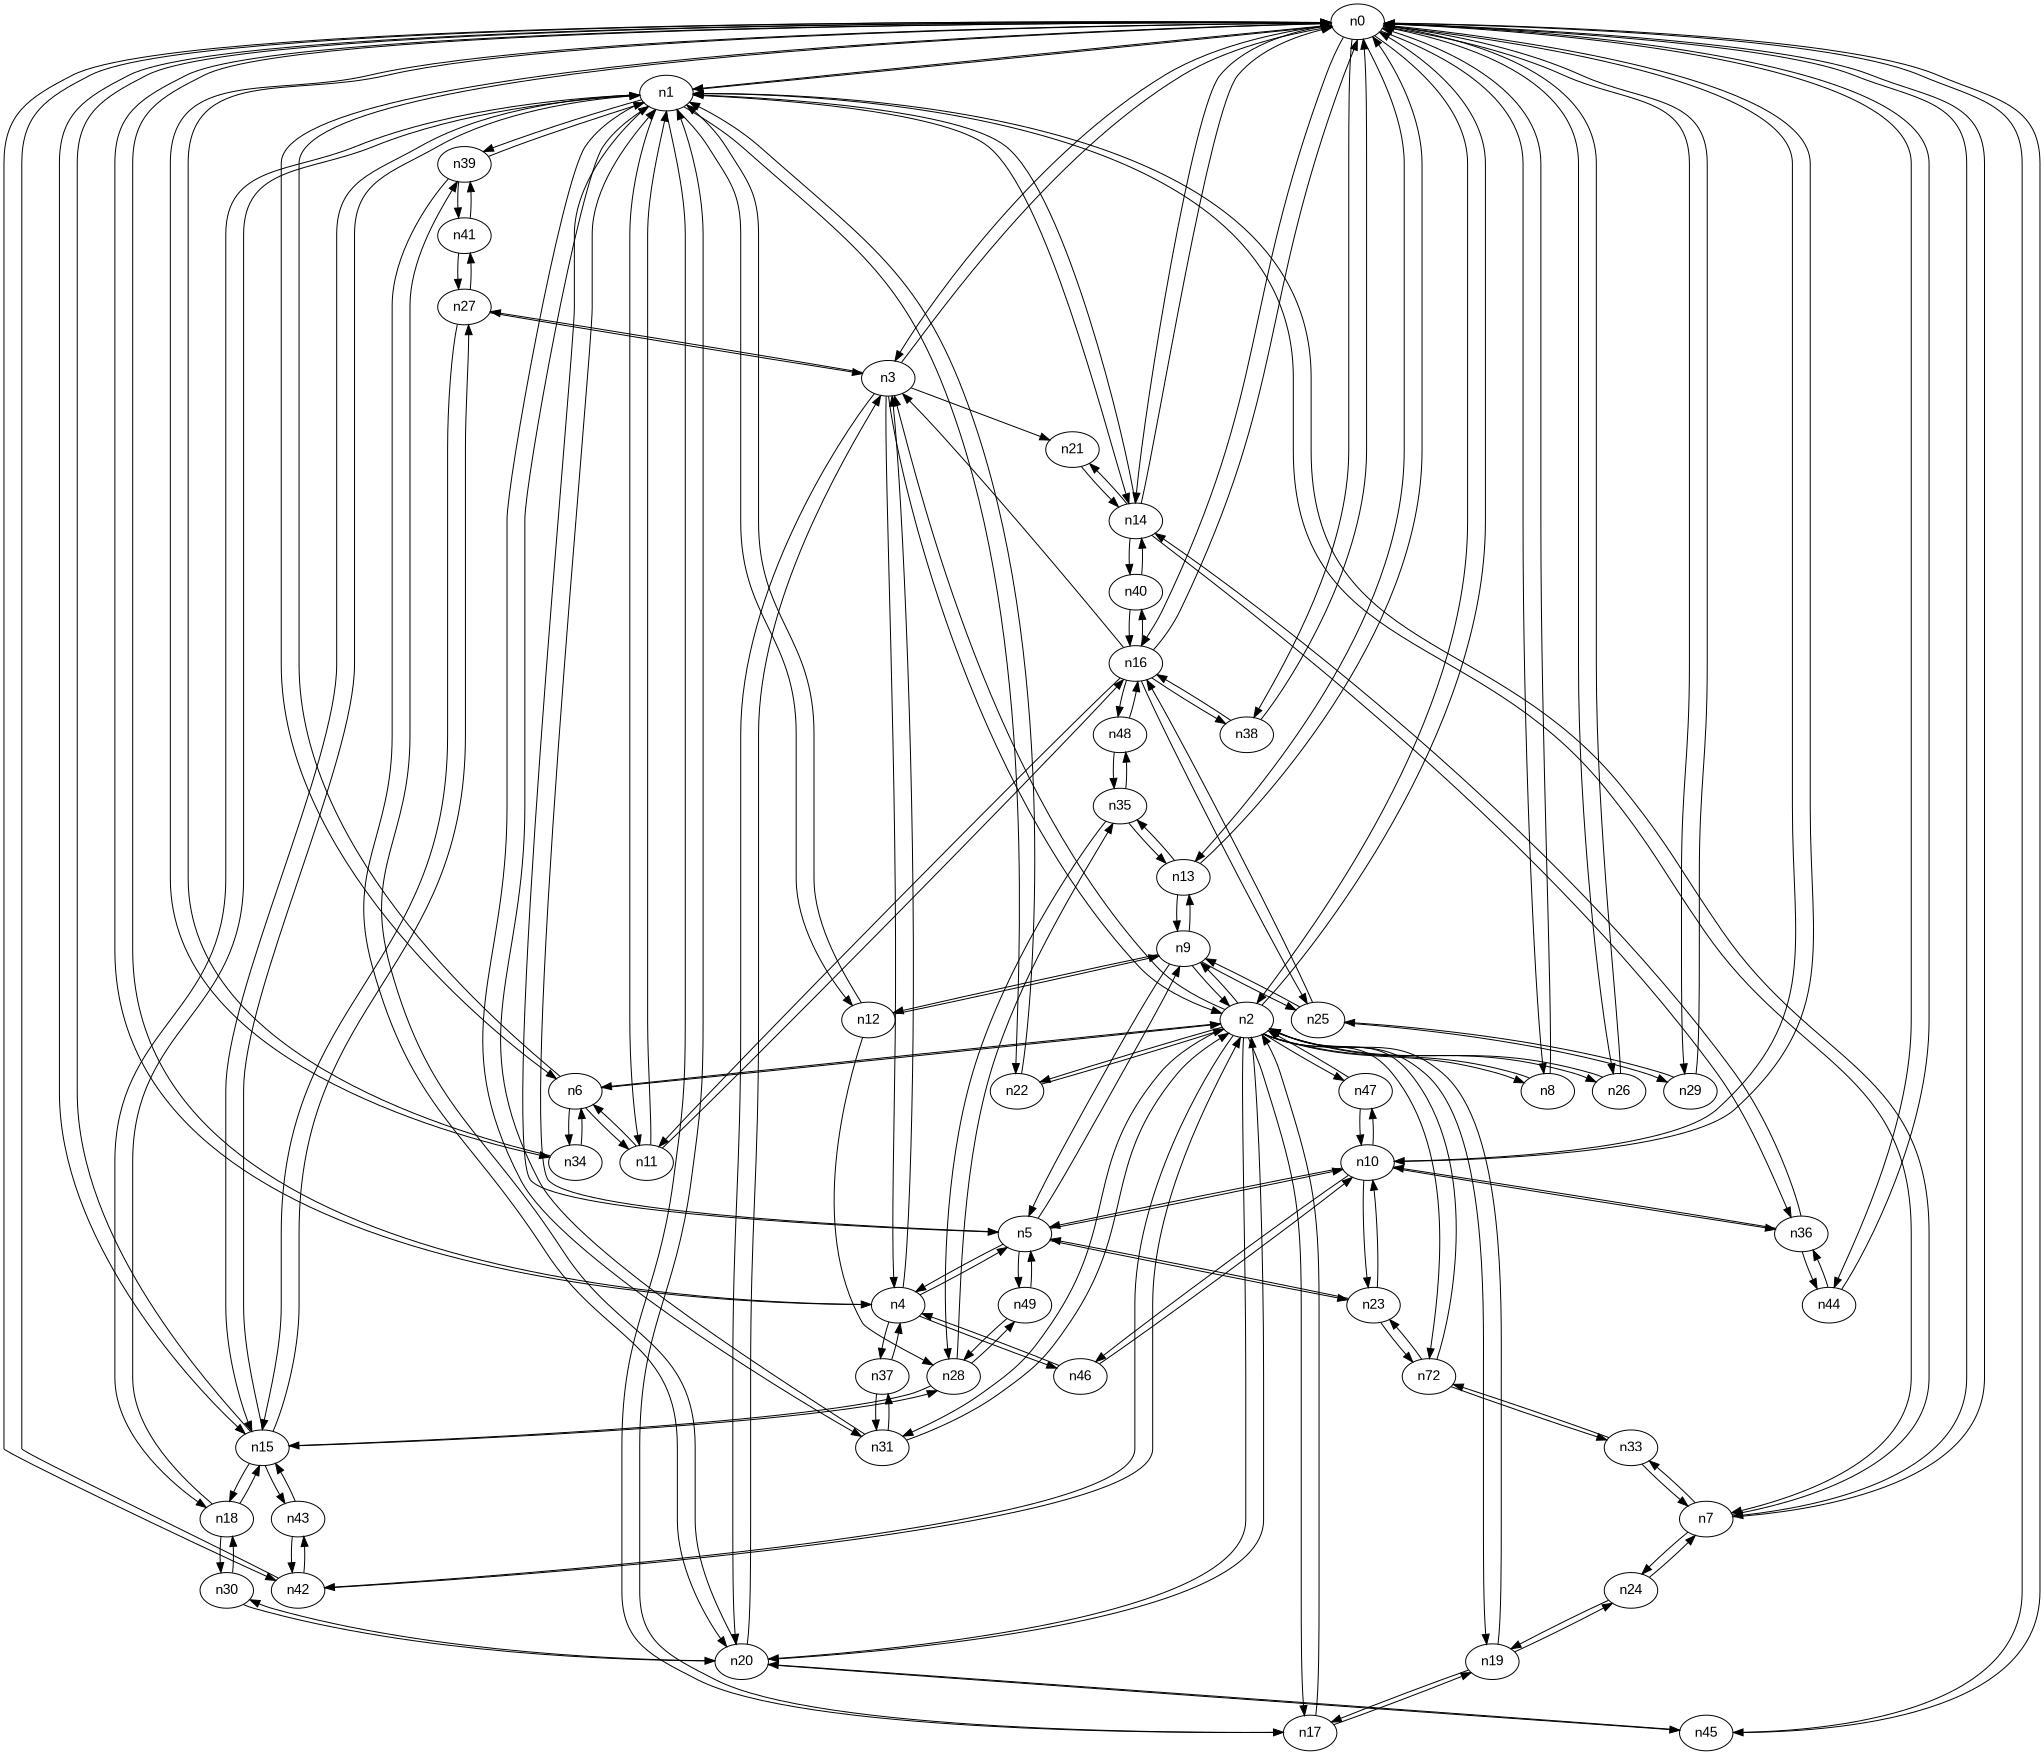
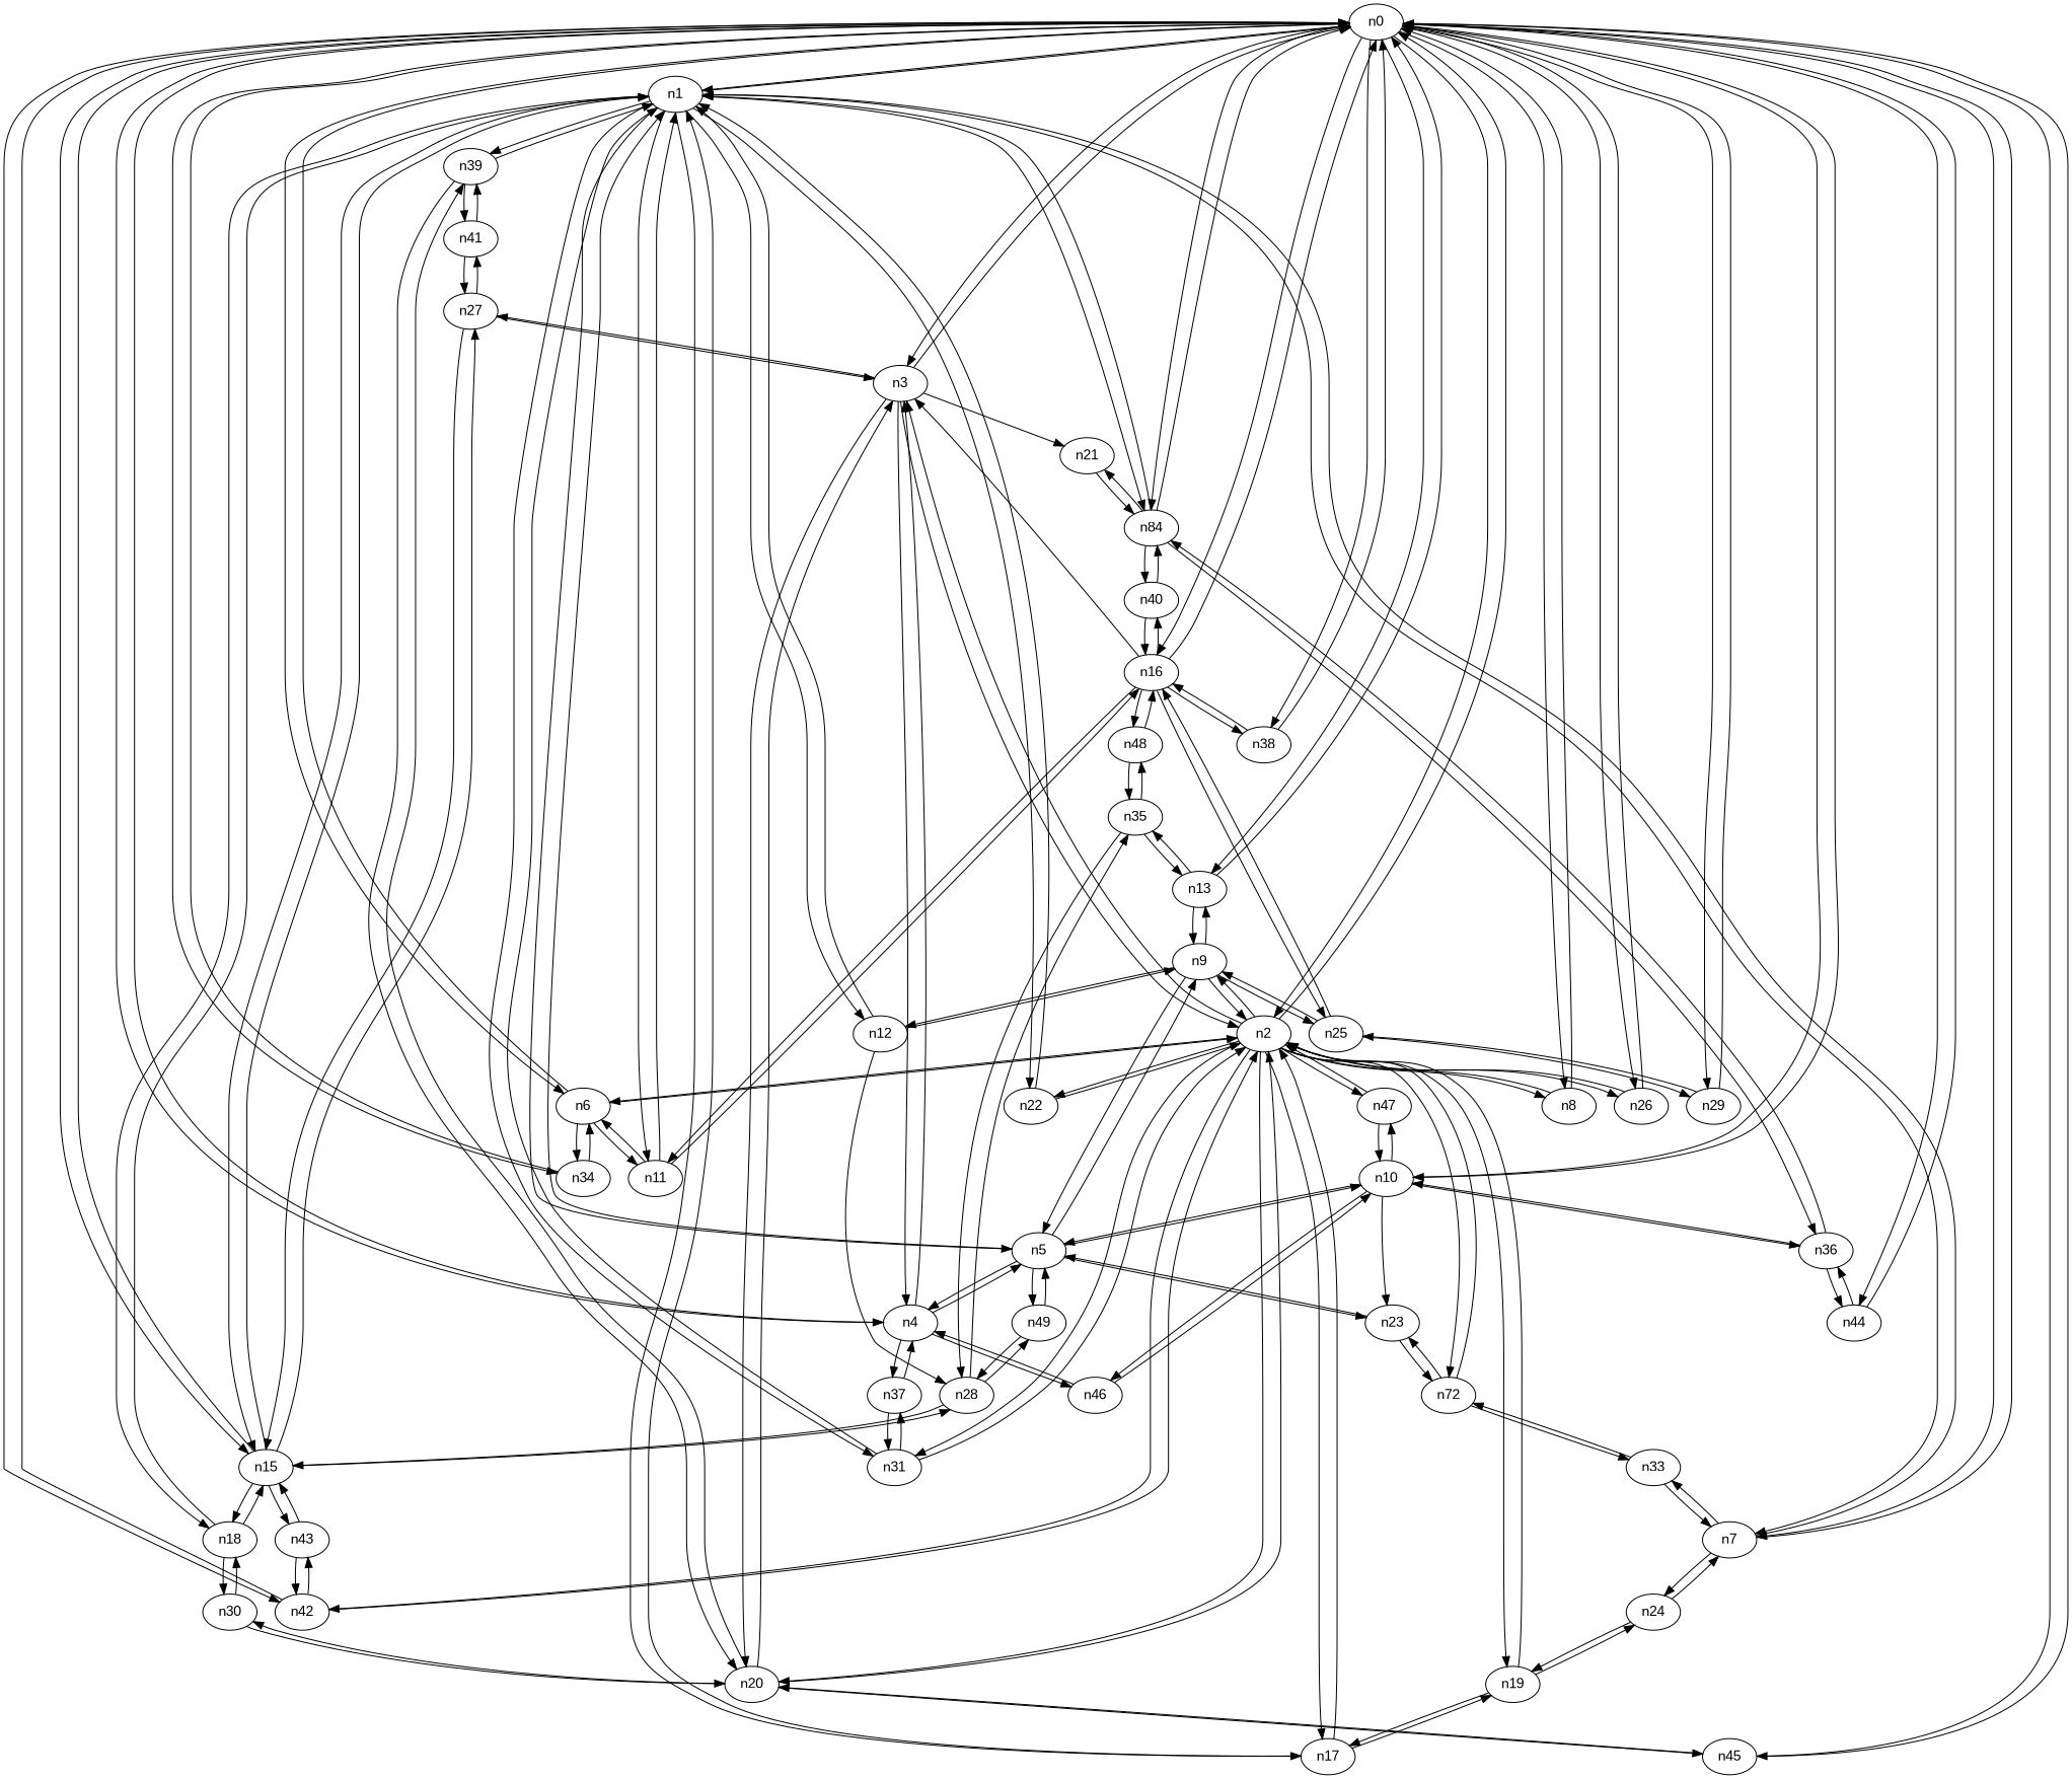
  strict digraph {
    fontname="Liberation Sans"
    node [fontname="Liberation Sans" type=switch]
    edge [capacity="1Gbps" fontname="Liberation Sans"]
    n0
    n1
    n2
    n3
    n4
    n6
    n7
    n8
    n10
    n13
-   n14
+   n14 [label=n84]
    n15
    n16
    n26
    n29
    n34
    n38
    n42
    n44
    n45
    n5
    n11
    n12
    n17
    n18
    n22
    n31
    n39
    n9
    n19
    n20
    n32 [label=n72]
    n47
    n21
    n27
    n37
    n46
    n24
    n33
    n23
    n36
    n35
    n40
    n28
    n43
    n25
    n48
    n49
    n30
    n41
    n0 -> n1
    n0 -> n2
    n0 -> n3
    n0 -> n4
    n0 -> n6
    n0 -> n7
    n0 -> n8
    n0 -> n10
    n0 -> n13
    n0 -> n14
    n0 -> n15
    n0 -> n16
    n0 -> n26
    n0 -> n29
    n0 -> n34
    n0 -> n38
    n0 -> n42
    n0 -> n44
    n0 -> n45
    n1 -> n0
    n1 -> n7
    n1 -> n14
    n1 -> n15
    n1 -> n5
    n1 -> n11
    n1 -> n12
    n1 -> n17
    n1 -> n18
    n1 -> n22
    n1 -> n31
    n1 -> n39
    n2 -> n0
    n2 -> n3
    n2 -> n6
    n2 -> n8
    n2 -> n26
    n2 -> n42
    n2 -> n17
    n2 -> n22
    n2 -> n31
    n2 -> n9
    n2 -> n19
    n2 -> n20
    n2 -> n32
    n2 -> n47
    n3 -> n0
    n3 -> n2
    n3 -> n4
    n3 -> n20
    n3 -> n21
    n3 -> n27
    n4 -> n0
    n4 -> n3
    n4 -> n5
    n4 -> n37
    n4 -> n46
    n6 -> n0
    n6 -> n2
    n6 -> n34
    n6 -> n11
    n7 -> n0
    n7 -> n1
    n7 -> n24
    n7 -> n33
    n8 -> n0
    n8 -> n2
    n10 -> n0
    n10 -> n5
    n10 -> n47
    n10 -> n46
    n10 -> n23
    n10 -> n36
    n13 -> n0
    n13 -> n9
    n13 -> n35
    n14 -> n0
    n14 -> n1
    n14 -> n21
    n14 -> n36
    n14 -> n40
    n15 -> n0
    n15 -> n1
    n15 -> n18
    n15 -> n27
    n15 -> n28
    n15 -> n43
    n16 -> n0
    n16 -> n3
    n16 -> n38
    n16 -> n11
    n16 -> n40
    n16 -> n25
    n16 -> n48
    n26 -> n0
    n26 -> n2
    n29 -> n0
    n29 -> n25
    n34 -> n0
    n34 -> n6
    n38 -> n0
    n38 -> n16
    n42 -> n0
    n42 -> n2
    n42 -> n43
    n44 -> n0
    n44 -> n36
    n45 -> n0
    n45 -> n20
    n5 -> n1
    n5 -> n4
    n5 -> n10
    n5 -> n9
    n5 -> n23
    n5 -> n49
    n11 -> n1
    n11 -> n6
    n11 -> n16
    n12 -> n1
    n12 -> n9
    n12 -> n28
    n17 -> n1
    n17 -> n2
    n17 -> n19
    n18 -> n1
    n18 -> n15
    n18 -> n30
    n22 -> n1
    n22 -> n2
    n31 -> n1
    n31 -> n2
    n31 -> n37
    n39 -> n1
    n39 -> n20
    n39 -> n41
    n9 -> n2
    n9 -> n13
    n9 -> n5
    n9 -> n12
    n9 -> n25
    n19 -> n2
    n19 -> n17
    n19 -> n24
    n20 -> n2
    n20 -> n3
    n20 -> n45
    n20 -> n39
    n20 -> n30
    n32 -> n2
    n32 -> n33
    n32 -> n23
    n47 -> n2
    n47 -> n10
    n21 -> n14
    n27 -> n3
    n27 -> n15
    n27 -> n41
    n37 -> n4
    n37 -> n31
    n46 -> n4
    n46 -> n10
    n24 -> n7
    n24 -> n19
    n33 -> n7
    n33 -> n32
-   n23 -> n10
    n23 -> n5
    n23 -> n32
    n36 -> n10
    n36 -> n14
    n36 -> n44
    n35 -> n13
    n35 -> n28
    n35 -> n48
    n40 -> n14
    n40 -> n16
    n28 -> n15
    n28 -> n35
    n28 -> n49
    n43 -> n15
    n43 -> n42
    n25 -> n16
    n25 -> n29
    n25 -> n9
    n48 -> n16
    n48 -> n35
    n49 -> n5
    n49 -> n28
    n30 -> n18
    n30 -> n20
    n41 -> n39
    n41 -> n27
  }
